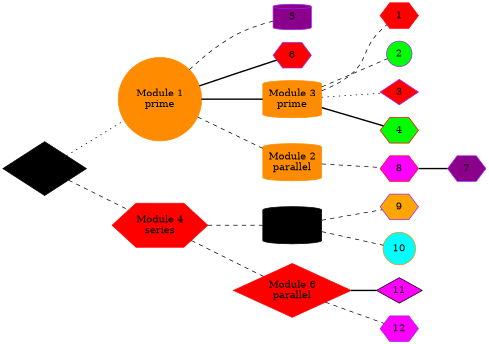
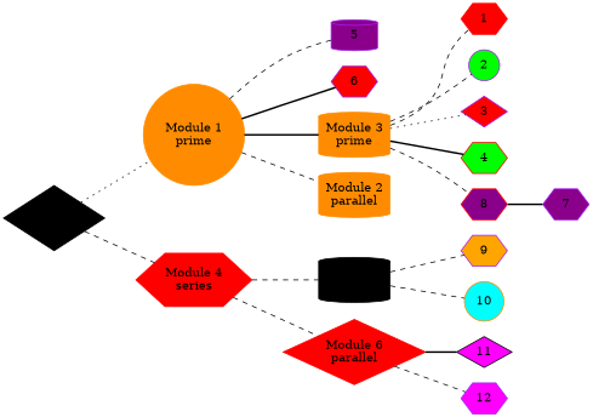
  graph {
    rankdir=LR
    node [color=purple shape=hexagon style=filled]
    edge [style=dashed]
    Root [color=black label="\N\nseries" shape=diamond]
    "Module 1" [color=darkorange label="\N\nprime" shape=circle]
    "Module 4" [color=red label="\N\nseries"]
    5 [fillcolor=darkmagenta shape=cylinder]
    6 [fillcolor=red]
    "Module 3" [color=darkorange label="\N\nprime" shape=cylinder]
    "Module 2" [color=darkorange label="\N\nparallel" shape=cylinder]
    1 [color=red fillcolor=red]
    2 [fillcolor=green shape=circle]
    3 [fillcolor=red shape=diamond]
    4 [color=red fillcolor=green]
-   8 [color=red fillcolor=magenta]
+   8 [color=red fillcolor=darkmagenta]
    7 [fillcolor=darkmagenta]
    "Module 5" [color=black label="\N\nseries" shape=cylinder]
    "Module 6" [color=red label="\N\nparallel" shape=diamond]
    9 [fillcolor=orange]
    10 [color=darkorange fillcolor=cyan shape=circle]
    11 [color=black fillcolor=magenta shape=diamond]
    12 [fillcolor=magenta]
    subgraph sub_1 {
      rank=source
      Root
    }
    Root -- "Module 1" [style=dotted]
    Root -- "Module 4"
    "Module 1" -- 5
    "Module 1" -- 6 [style=bold]
    "Module 1" -- "Module 3" [style=bold]
    "Module 1" -- "Module 2"
    "Module 4" -- "Module 5"
    "Module 4" -- "Module 6"
    "Module 3" -- 1
    "Module 3" -- 2
    "Module 3" -- 3 [style=dotted]
    "Module 3" -- 4 [style=bold]
-   "Module 2" -- 8
+   "Module 3" -- 8
    8 -- 7 [style=bold]
    "Module 5" -- 9
    "Module 5" -- 10
    "Module 6" -- 11 [style=bold]
    "Module 6" -- 12
  }
